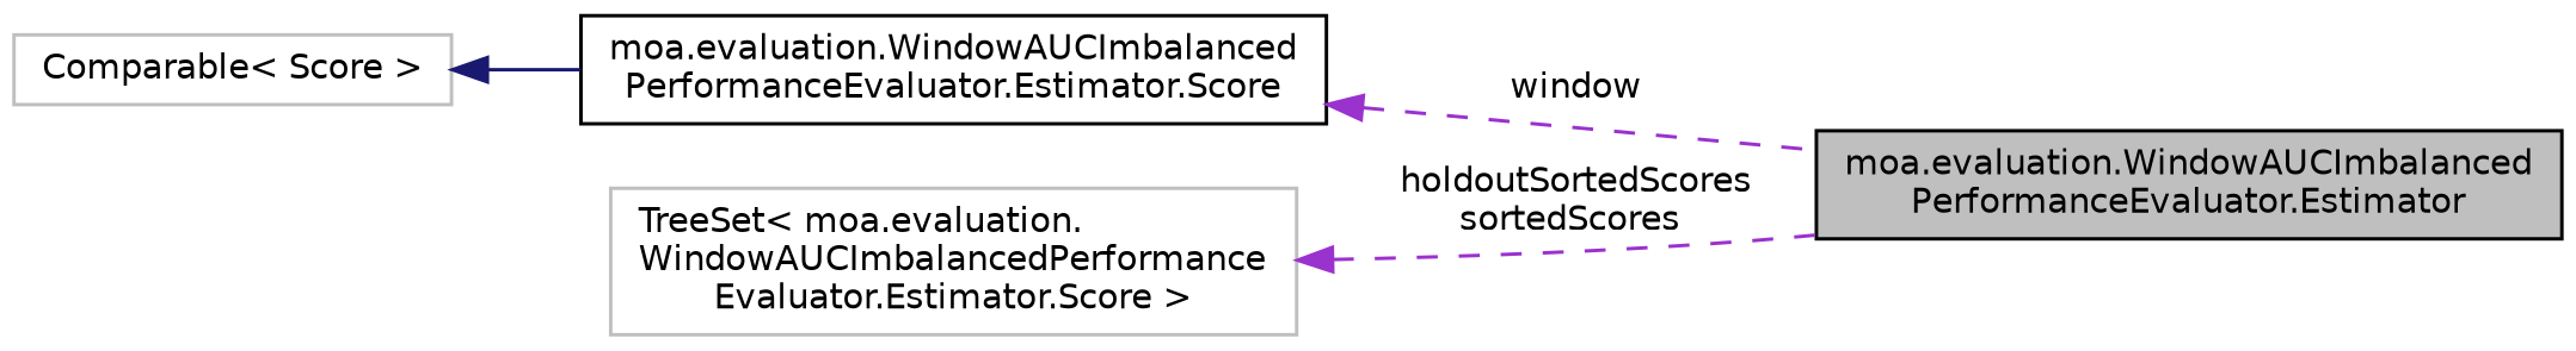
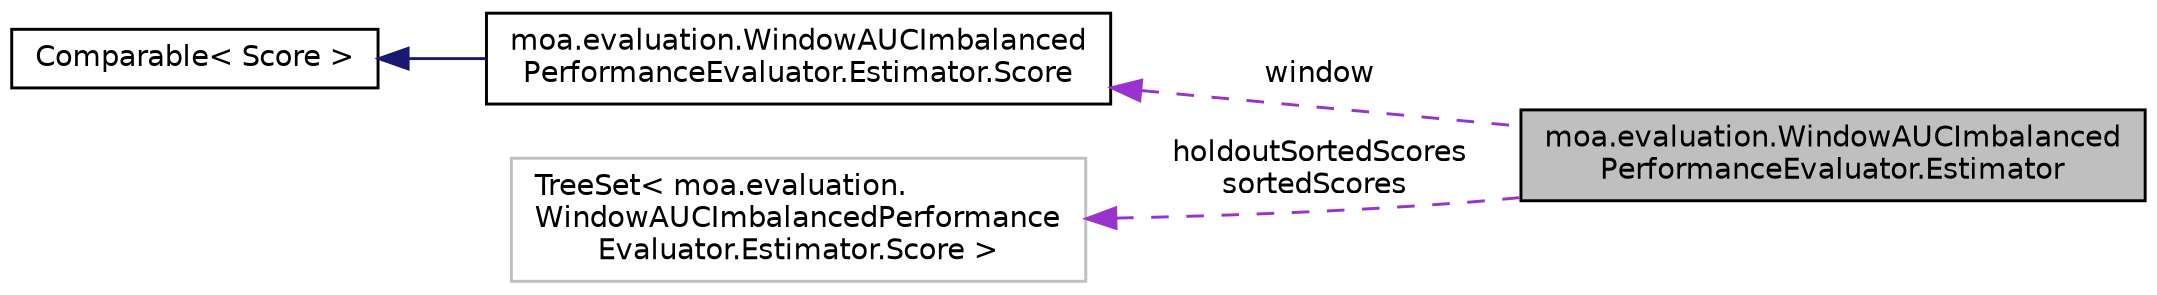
  digraph {
    rankdir=LR
    node [color=black fillcolor=white fontname=Helvetica fontsize=10 shape=record style=filled]
    edge [color=darkorchid3 dir=back fontname=Helvetica fontsize=10 labelfontname=Helvetica labelfontsize=10 style=dashed]
    n1 [fillcolor=grey75 fontcolor=black height=0.2 label="moa.evaluation.WindowAUCImbalanced\lPerformanceEvaluator.Estimator" width=0.4]
    n2 [height=0.2 label="moa.evaluation.WindowAUCImbalanced\lPerformanceEvaluator.Estimator.Score" width=0.4]
-   n3 [color=grey75 height=0.2 label="Comparable\< Score \>" width=0.4]
+   n3 [height=0.2 label="Comparable\< Score \>" width=0.4]
    n4 [color=grey75 height=0.2 label="TreeSet\< moa.evaluation.\lWindowAUCImbalancedPerformance\lEvaluator.Estimator.Score \>" width=0.4]
    n2 -> n1 [label=" window"]
    n3 -> n2 [color=midnightblue style=solid]
    n4 -> n1 [label=" holdoutSortedScores\nsortedScores"]
  }
